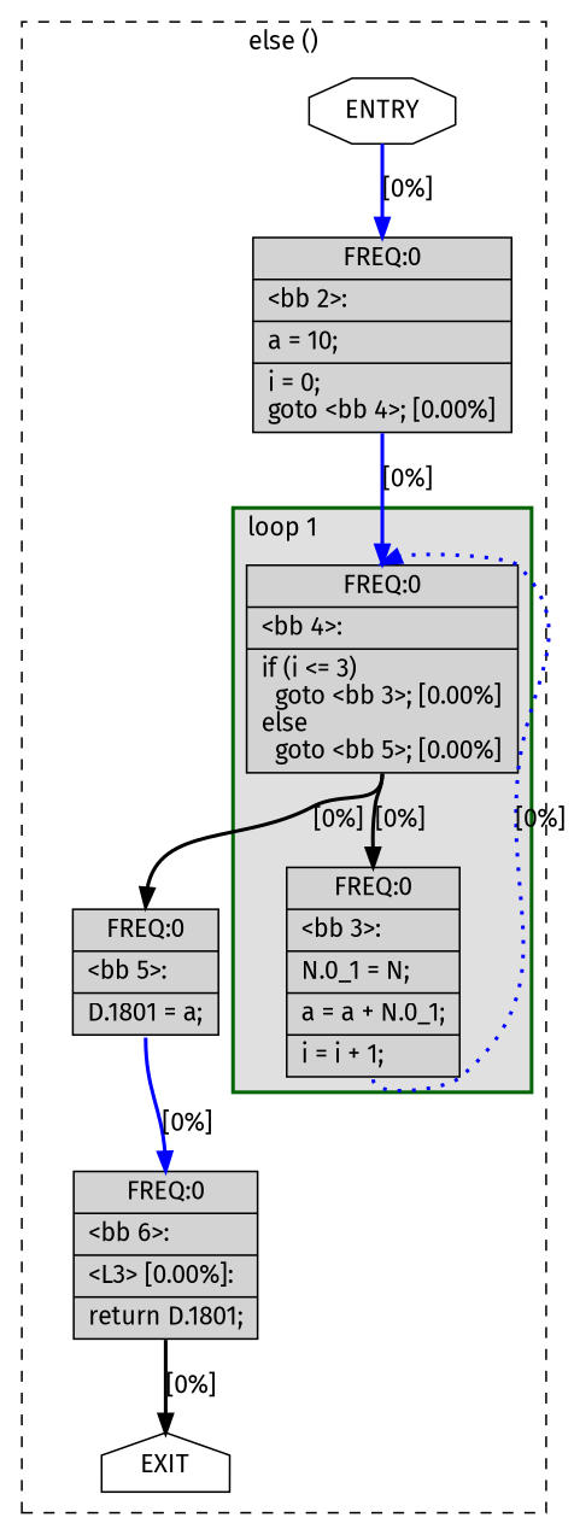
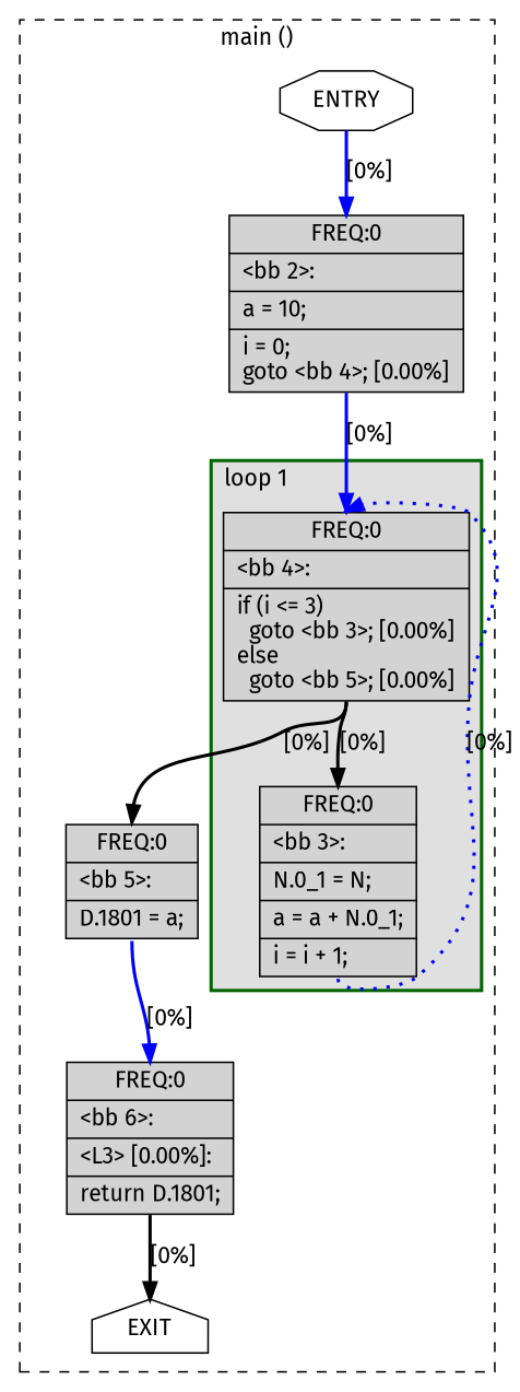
  digraph {
    fontname="Fira Sans"
    node [fillcolor=lightgrey shape=record style=filled fontname="Fira Sans"]
    edge [color=blue constraint=true headport=n style="solid,bold" tailport=s weight=10 fontname="Fira Sans"]
    n1 [label="{ FREQ:0 |\<bb\ 4\>:\l|if\ (i\ \<=\ 3)\l\ \ goto\ \<bb\ 3\>;\ [0.00%]\lelse\l\ \ goto\ \<bb\ 5\>;\ [0.00%]\l}"]
    n2 [label="{ FREQ:0 |\<bb\ 3\>:\l|N.0_1\ =\ N;\l|a\ =\ a\ +\ N.0_1;\l|i\ =\ i\ +\ 1;\l}"]
    n3 [label="{ FREQ:0 |\<bb\ 5\>:\l|D.1801\ =\ a;\l}"]
    n4 [fillcolor=white label=ENTRY shape=octagon]
    n5 [fillcolor=white label=EXIT shape=house]
    n6 [label="{ FREQ:0 |\<bb\ 2\>:\l|a\ =\ 10;\l|i\ =\ 0;\lgoto\ \<bb\ 4\>;\ [0.00%]\l}"]
    n7 [label="{ FREQ:0 |\<bb\ 6\>:\l|\<L3\>\ [0.00%]:\l|return\ D.1801;\l}"]
    subgraph cluster_1 {
      color=black
-     label="else ()"
+     label="main ()"
      style=dashed
      n3
      n4
      n5
      n6
      n7
      subgraph cluster_2 {
        color=darkgreen
        fillcolor=grey88
        label="loop 1"
        labeljust=l
        penwidth=2
        style=filled
        n1
        n2
      }
    }
    n1 -> n2 [color=black label="[0%]"]
    n1 -> n3 [color=black label="[0%]"]
    n2 -> n1 [constraint=false label="[0%]" style="dotted,bold"]
    n3 -> n7 [label="[0%]" weight=100]
    n4 -> n5 [style=invis color="" weight=""]
    n4 -> n6 [label="[0%]" weight=100]
    n6 -> n1 [label="[0%]" weight=100]
    n7 -> n5 [color=black label="[0%]"]
  }
